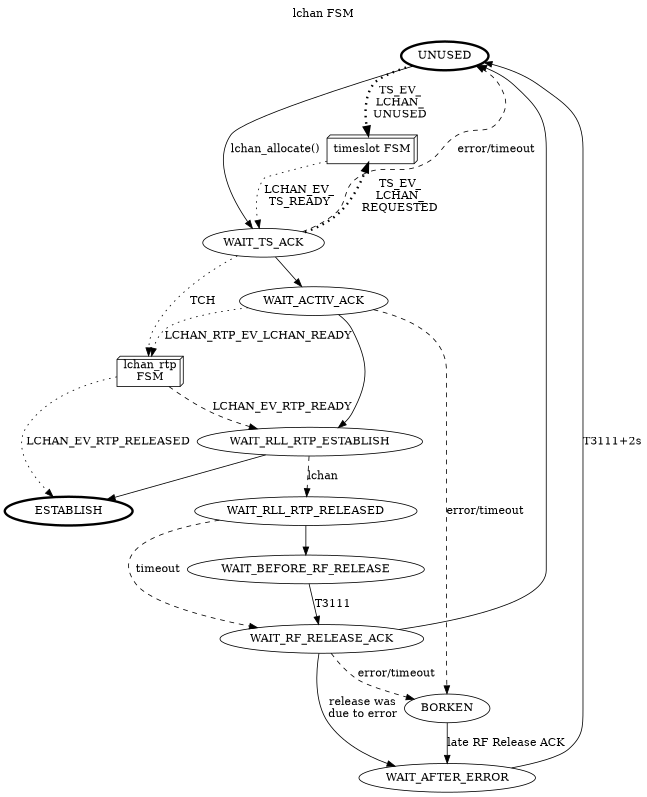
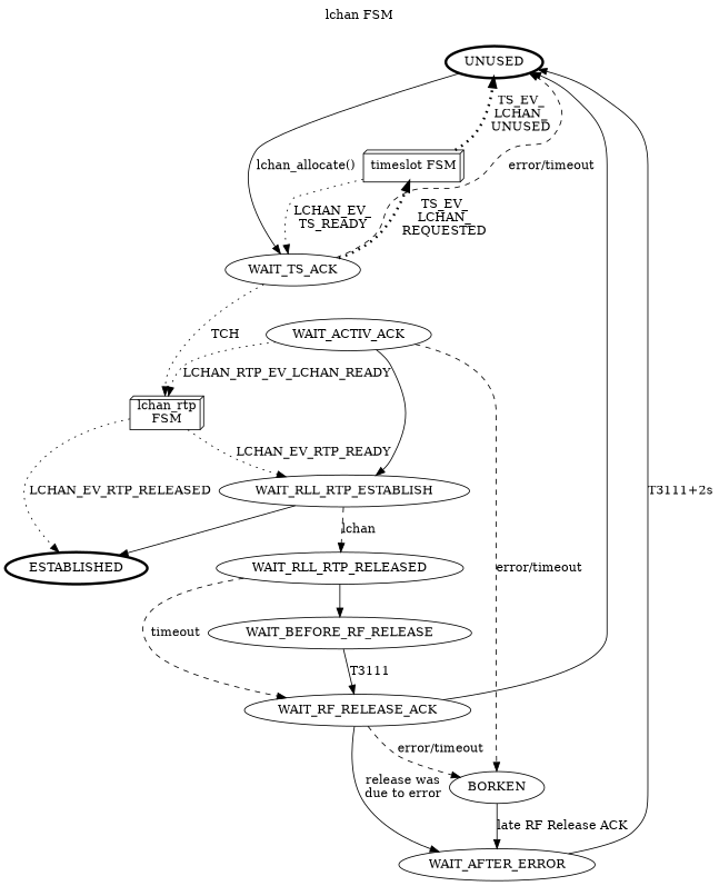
  digraph {
    label="lchan FSM"
    labelloc=t
    rankdir=TB
    invisible [style=invisible]
    UNUSED [penwidth=3.0]
    n3 [label="timeslot FSM" shape=box3d]
    n4 [label=WAIT_TS_ACK]
    n5 [label="lchan_rtp\nFSM" shape=box3d]
    WAIT_ACTIV_ACK
-   ESTABLISHED [penwidth=3.0 label=ESTABLISH]
+   ESTABLISHED [penwidth=3.0]
    WAIT_RLL_RTP_RELEASED
    WAIT_BEFORE_RF_RELEASE
    WAIT_RF_RELEASE_ACK
    WAIT_RLL_RTP_ESTABLISH
    BORKEN
    WAIT_AFTER_ERROR
-   UNUSED -> n3 [label="TS_EV_\nLCHAN_\nUNUSED" penwidth=3 style=dotted]
+   n3 -> UNUSED [label="TS_EV_\nLCHAN_\nUNUSED" penwidth=3 style=dotted]
    UNUSED -> n4 [label="lchan_allocate()"]
    n3 -> n4 [label="LCHAN_EV_\nTS_READY" style=dotted]
    n4 -> UNUSED [constraint=false label="error/timeout" style=dashed]
    n4 -> n3 [label="TS_EV_\nLCHAN_\nREQUESTED" penwidth=3 style=dotted]
    n4 -> n5 [label=TCH style=dotted]
-   n4 -> WAIT_ACTIV_ACK
    n5 -> ESTABLISHED [label=LCHAN_EV_RTP_RELEASED style=dotted]
-   n5 -> WAIT_RLL_RTP_ESTABLISH [label=LCHAN_EV_RTP_READY style=dashed]
+   n5 -> WAIT_RLL_RTP_ESTABLISH [label=LCHAN_EV_RTP_READY style=dotted]
    WAIT_ACTIV_ACK -> n5 [label=LCHAN_RTP_EV_LCHAN_READY style=dotted]
    WAIT_ACTIV_ACK -> WAIT_RLL_RTP_ESTABLISH
    WAIT_ACTIV_ACK -> BORKEN [label="error/timeout" style=dashed]
    WAIT_RLL_RTP_RELEASED -> WAIT_BEFORE_RF_RELEASE
    WAIT_RLL_RTP_RELEASED -> WAIT_RF_RELEASE_ACK [constraint=false label=timeout style=dashed]
    WAIT_BEFORE_RF_RELEASE -> WAIT_RF_RELEASE_ACK [label=T3111]
    WAIT_RF_RELEASE_ACK -> UNUSED
    WAIT_RF_RELEASE_ACK -> BORKEN [label="error/timeout" style=dashed]
    WAIT_RF_RELEASE_ACK -> WAIT_AFTER_ERROR [label="release was\ndue to error"]
    WAIT_RLL_RTP_ESTABLISH -> ESTABLISHED
    WAIT_RLL_RTP_ESTABLISH -> WAIT_RLL_RTP_RELEASED [label=lchan style=dashed]
    BORKEN -> WAIT_AFTER_ERROR [label="late RF Release ACK"]
    WAIT_AFTER_ERROR -> UNUSED [label="T3111+2s"]
  }
